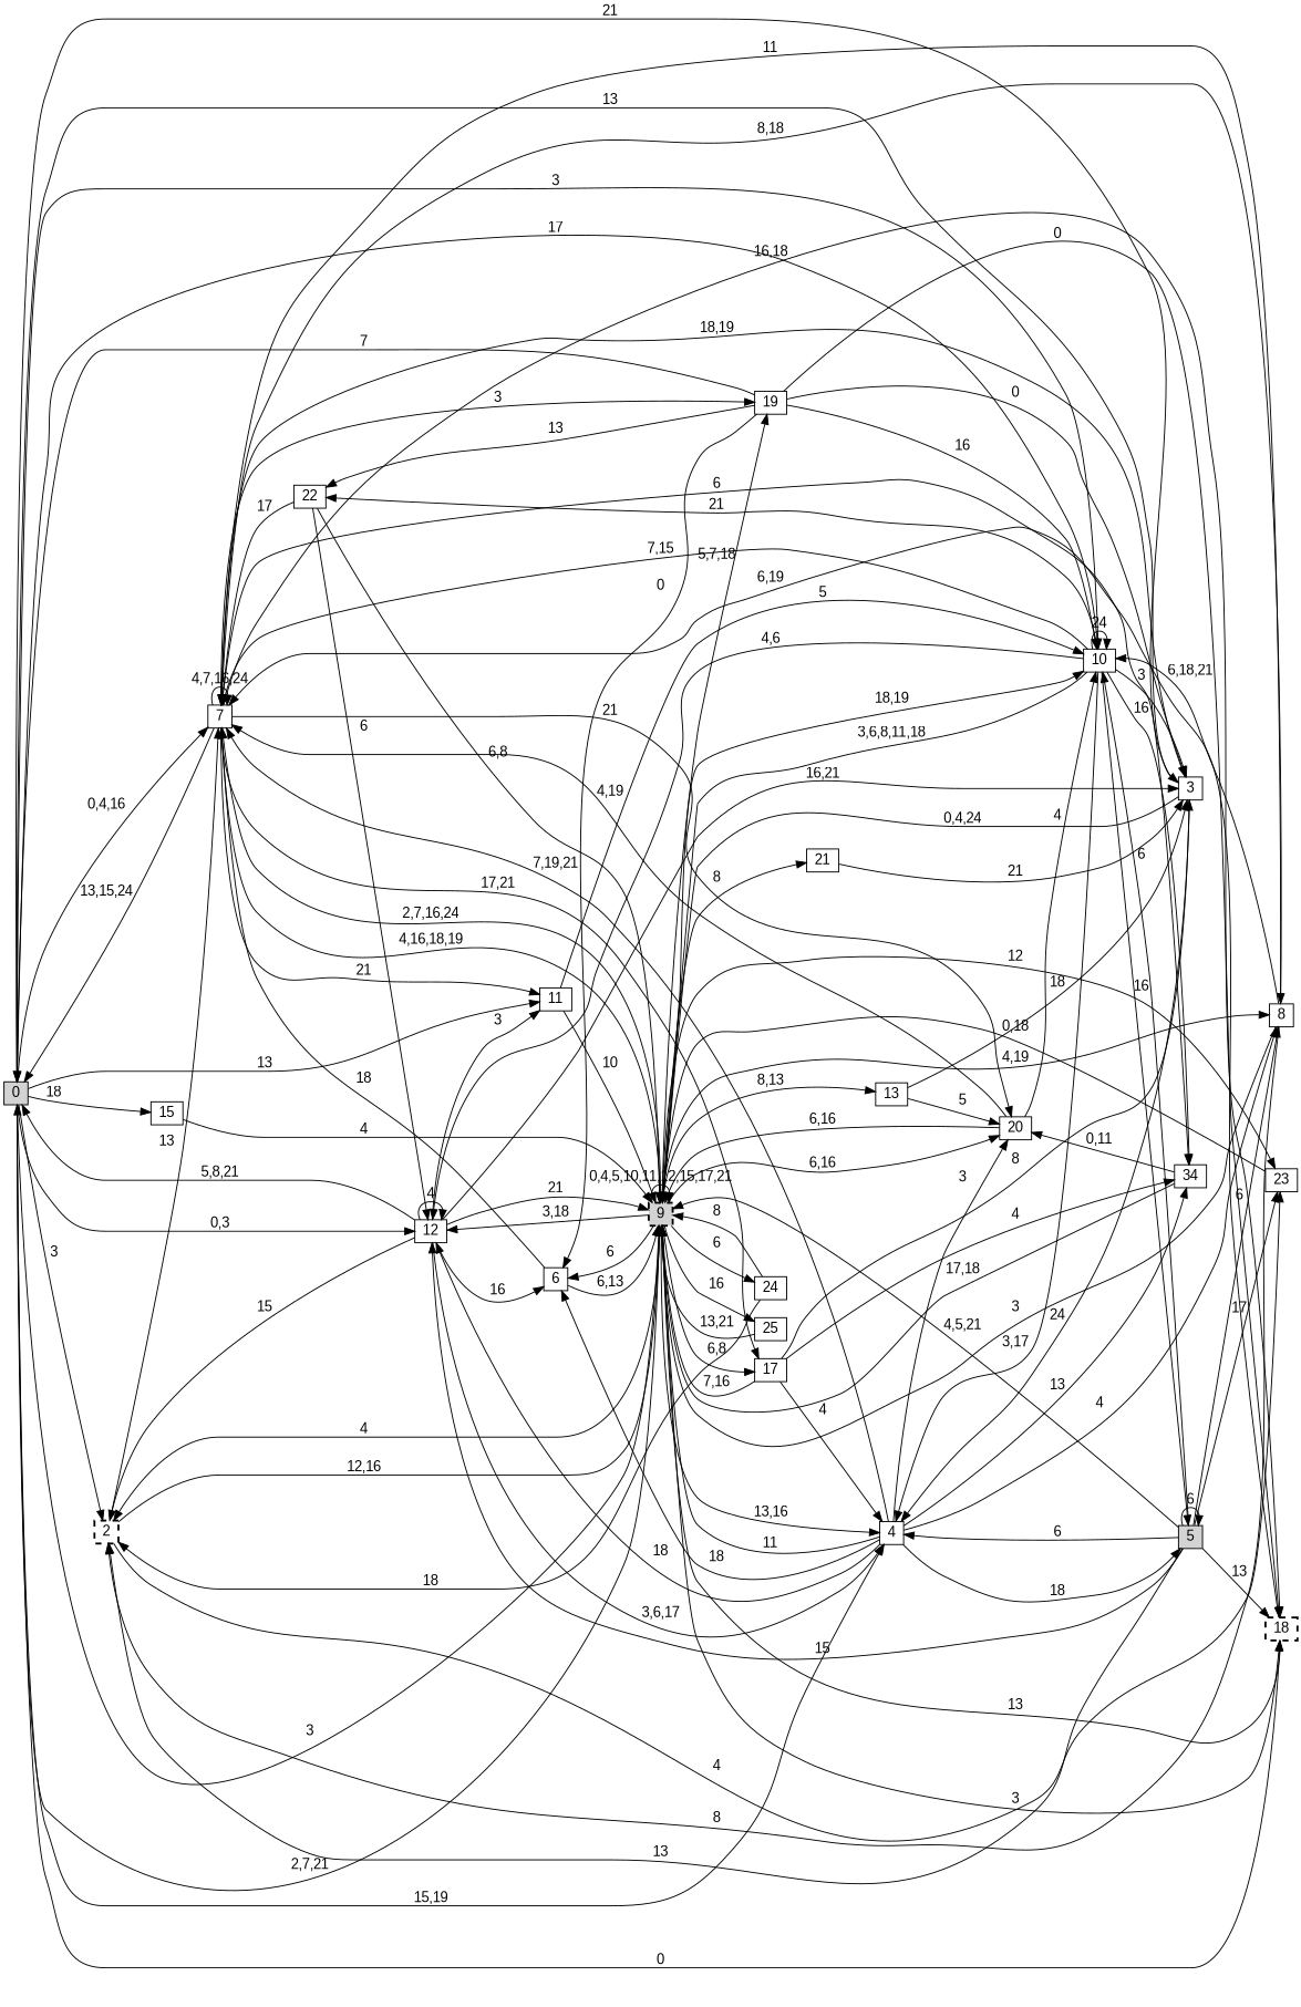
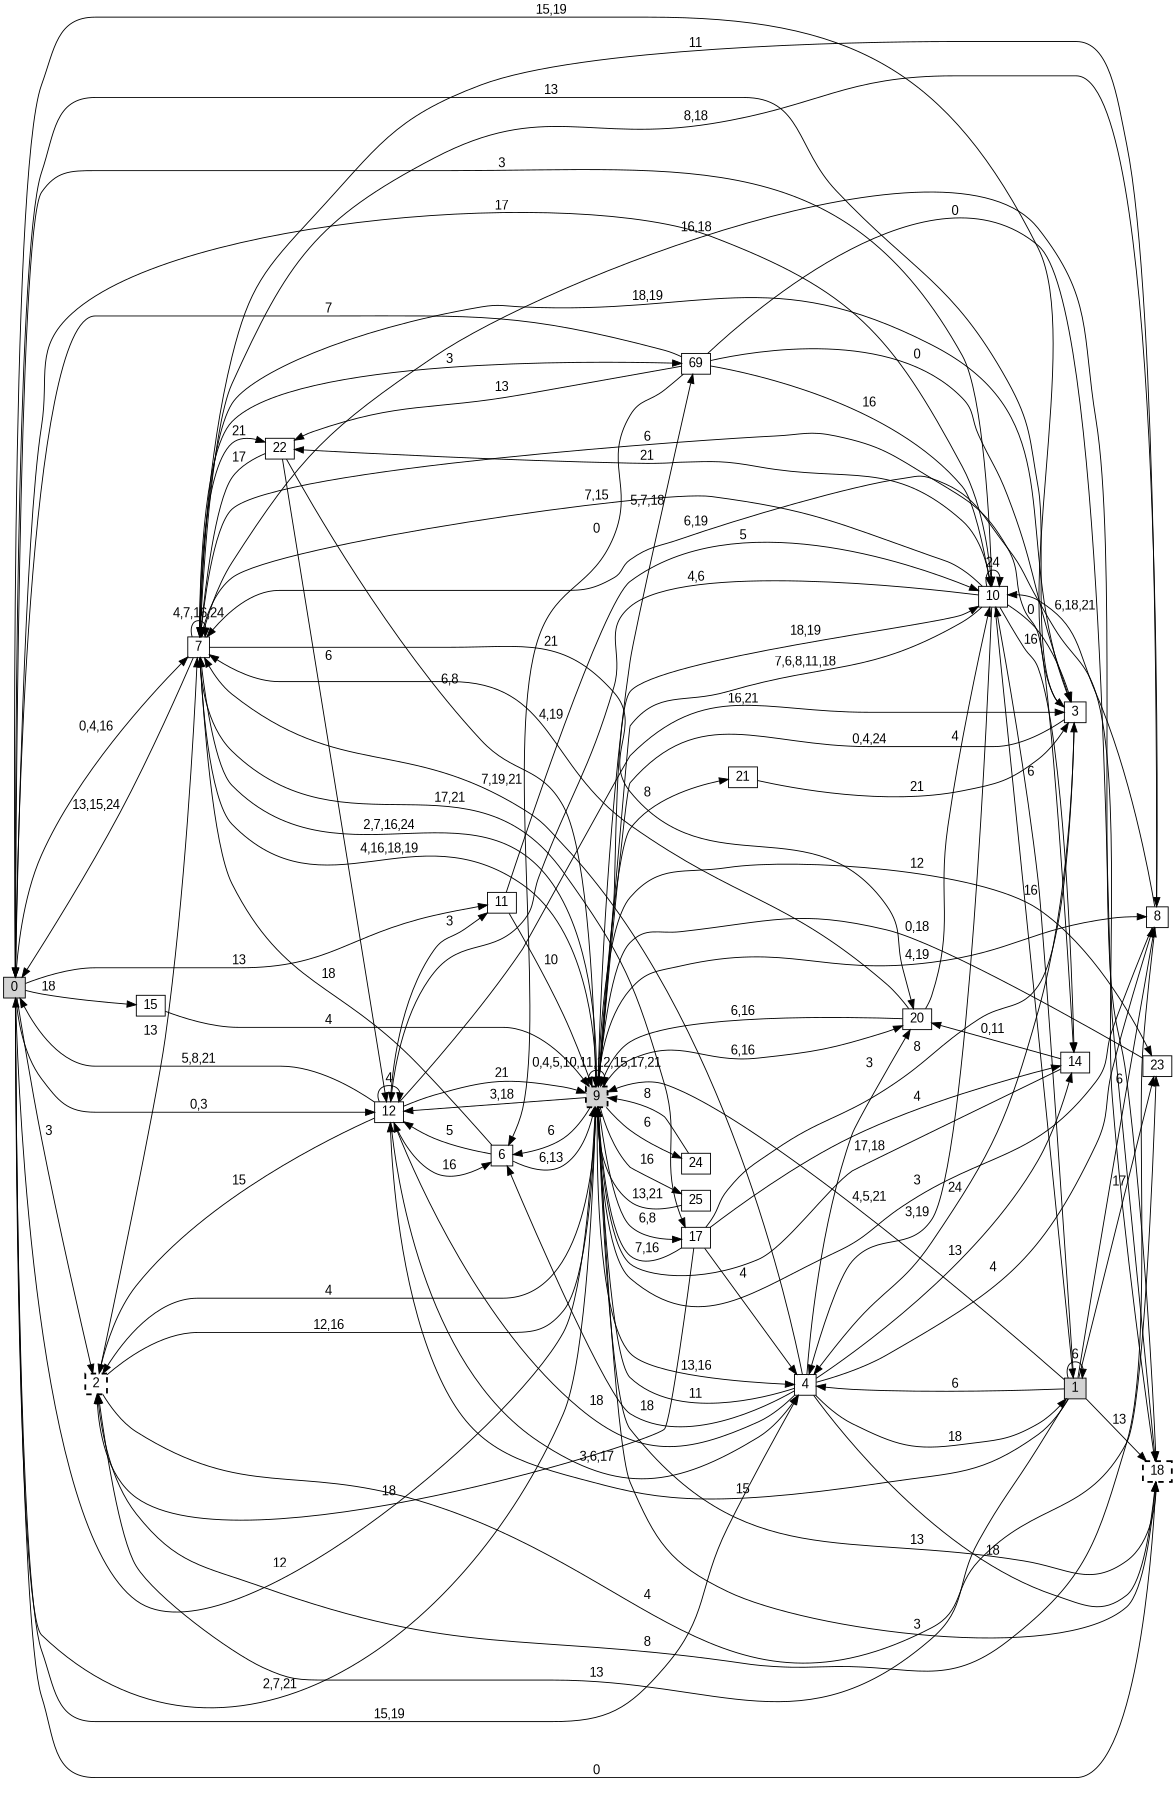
  digraph {
    rankdir=LR
    node [fontname=Arial shape=box]
    edge [fontname=Arial]
    n1 [height=0.1 label=0 style=filled width=0.1]
    n2 [height=0.1 label=2 style="bold,dashed" width=0.1]
    n3 [height=0.1 label=3 width=0.1]
    n4 [height=0.1 label=4 width=0.1]
    n5 [height=0.1 label=7 width=0.1]
    n6 [height=0.1 label=9 style="filled,bold,dashed" width=0.1]
    n7 [height=0.1 label=10 width=0.1]
    n8 [height=0.1 label=11 width=0.1]
    n9 [height=0.1 label=12 width=0.1]
    n10 [height=0.1 label=15 width=0.1]
    n11 [height=0.1 label=18 style="bold,dashed" width=0.1]
    n12 [height=0.1 label=23 width=0.1]
-   n13 [height=0.1 label=5 style=filled width=0.1]
+   n13 [height=0.1 label=1 style=filled width=0.1]
    n14 [height=0.1 label=8 width=0.1]
    n15 [height=0.1 label=6 width=0.1]
-   n16 [height=0.1 label=34 width=0.1]
+   n16 [height=0.1 label=14 width=0.1]
    n17 [height=0.1 label=20 width=0.1]
    n18 [height=0.1 label=17 width=0.1]
-   n19 [height=0.1 label=19 width=0.1]
+   n19 [height=0.1 label=69 width=0.1]
    n20 [height=0.1 label=22 width=0.1]
-   n21 [height=0.1 label=13 width=0.1]
    n22 [height=0.1 label=21 width=0.1]
    n23 [height=0.1 label=24 width=0.1]
    n24 [height=0.1 label=25 width=0.1]
    n1 -> n2 [label=3]
-   n1 -> n3 [label=21]
+   n1 -> n3 [label="15,19"]
    n1 -> n4 [label="15,19"]
    n1 -> n5 [label="0,4,16"]
    n1 -> n6 [label="2,7,21"]
    n1 -> n7 [label=3]
    n1 -> n8 [label=13]
    n1 -> n9 [label="0,3"]
    n1 -> n10 [label=18]
    n1 -> n11 [label=0]
    n2 -> n5 [label=13]
    n2 -> n6 [label="12,16"]
    n2 -> n12 [label=4]
    n3 -> n1 [label=13]
    n3 -> n4 [label=24]
    n3 -> n5 [label="18,19"]
    n3 -> n6 [label="0,4,24"]
    n4 -> n5 [label="7,19,21"]
    n4 -> n6 [label=11]
    n4 -> n9 [label=18]
+   n4 -> n11 [label=18]
    n4 -> n13 [label=18]
    n4 -> n14 [label=4]
    n4 -> n15 [label=18]
    n4 -> n16 [label=13]
    n4 -> n17 [label=3]
    n5 -> n1 [label="13,15,24"]
    n5 -> n5 [label="4,7,16,24"]
    n5 -> n6 [label="4,16,18,19"]
    n5 -> n11 [label="16,18"]
    n5 -> n14 [label="8,18"]
    n5 -> n16 [label=6]
    n5 -> n17 [label=21]
    n5 -> n18 [label="17,21"]
    n5 -> n19 [label=3]
-   n5 -> n8 [label=21]
-   n6 -> n1 [label=3]
+   n5 -> n20 [label=21]
+   n6 -> n1 [label=12]
    n6 -> n2 [label=4]
    n6 -> n4 [label="13,16"]
    n6 -> n5 [label="2,7,16,24"]
    n6 -> n6 [label="0,4,5,10,11,12,15,17,21"]
    n6 -> n7 [label="18,19"]
    n6 -> n9 [label="3,18"]
    n6 -> n11 [label=3]
    n6 -> n12 [label=12]
    n6 -> n14 [label="4,19"]
    n6 -> n15 [label=6]
    n6 -> n17 [label="6,16"]
    n6 -> n18 [label="6,8"]
    n6 -> n19 [label="5,7,18"]
-   n6 -> n21 [label="8,13"]
    n6 -> n22 [label=8]
    n6 -> n23 [label=6]
    n6 -> n24 [label=16]
    n7 -> n1 [label=17]
-   n7 -> n3 [label=3]
-   n7 -> n4 [label="3,17"]
+   n7 -> n3 [label=0]
+   n7 -> n4 [label="3,19"]
    n7 -> n5 [label="7,15"]
-   n7 -> n6 [label="3,6,8,11,18"]
+   n7 -> n6 [label="7,6,8,11,18"]
    n7 -> n7 [label=24]
    n7 -> n9 [label="4,6"]
    n7 -> n13 [label=16]
    n7 -> n16 [label=16]
    n7 -> n20 [label=21]
    n8 -> n6 [label=10]
    n8 -> n7 [label=5]
    n9 -> n1 [label="5,8,21"]
    n9 -> n2 [label=15]
    n9 -> n3 [label="16,21"]
    n9 -> n4 [label="3,6,17"]
    n9 -> n6 [label=21]
    n9 -> n8 [label=3]
    n9 -> n9 [label=4]
    n9 -> n15 [label=16]
    n10 -> n6 [label=4]
    n11 -> n5 [label="6,19"]
    n11 -> n6 [label=13]
    n12 -> n6 [label="0,18"]
    n13 -> n2 [label=13]
    n13 -> n4 [label=6]
    n13 -> n6 [label="4,5,21"]
    n13 -> n7 [label=6]
    n13 -> n9 [label=15]
    n13 -> n11 [label=13]
    n13 -> n12 [label=17]
    n13 -> n13 [label=6]
    n13 -> n14 [label=6]
    n14 -> n2 [label=8]
    n14 -> n5 [label=11]
    n14 -> n6 [label=3]
    n14 -> n7 [label="6,18,21"]
    n15 -> n5 [label=18]
    n15 -> n6 [label="6,13"]
+   n15 -> n9 [label=5]
    n16 -> n6 [label="17,18"]
    n16 -> n17 [label="0,11"]
    n17 -> n5 [label="4,19"]
    n17 -> n6 [label="6,16"]
    n17 -> n7 [label=4]
-   n23 -> n2 [label=18]
+   n18 -> n2 [label=18]
    n18 -> n3 [label=8]
    n18 -> n4 [label=4]
    n18 -> n6 [label="7,16"]
    n18 -> n16 [label=4]
    n19 -> n1 [label=7]
    n19 -> n3 [label=0]
    n19 -> n7 [label=16]
    n19 -> n11 [label=0]
    n19 -> n15 [label=0]
    n19 -> n20 [label=13]
    n20 -> n5 [label=17]
    n20 -> n6 [label="6,8"]
    n20 -> n9 [label=6]
-   n21 -> n3 [label=18]
-   n21 -> n17 [label=5]
    n22 -> n3 [label=21]
    n23 -> n6 [label=8]
    n24 -> n6 [label="13,21"]
  }
